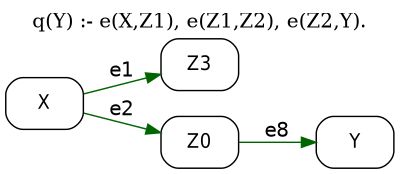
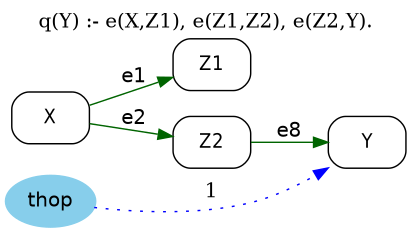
  strict digraph {
    label="q(Y) :- e(X,Z1), e(Z1,Z2), e(Z2,Y)."
    labelloc=t
    rankdir=LR
    node [fontname="Helvetica-Narrow" shape=box style=rounded]
    edge [color=darkgreen fontname=helvetica]
    X [height=0.5 width=0.75]
-   Z1 [height=0.5 width=0.75 label=Z3]
-   Z2 [height=0.5 width=0.75 label=Z0]
+   Z1 [height=0.5 width=0.75]
+   Z2 [height=0.5 width=0.75]
    Y [height=0.5 width=0.75]
+   thop [color=skyblue fillcolor=skyblue fontname=helvetica height=0.5 shape=oval style="filled,rounded" width=0.79437]
    X -> Z1 [label=e1]
    X -> Z2 [label=e2]
    Z2 -> Y [label=e8]
+   thop -> Y [color=blue constraint=false label=1 style=dotted fontname=""]
  }
